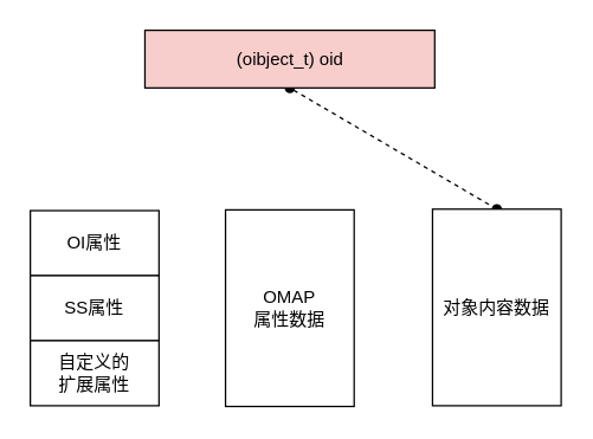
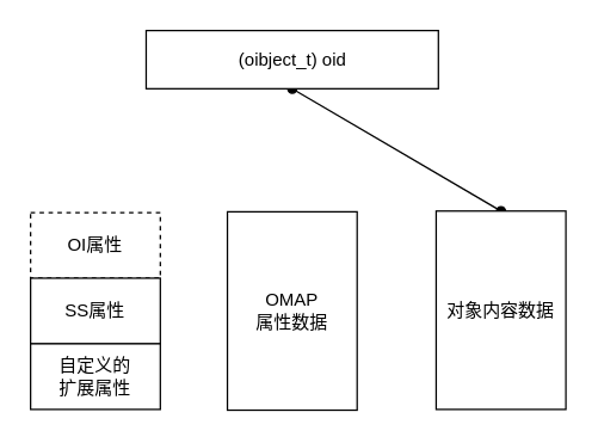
  <mxCell id="0" />
  <mxCell id="1" parent="0" />
- <mxCell id="2" style="edgeStyle=none;rounded=0;orthogonalLoop=1;jettySize=auto;html=1;exitX=0.5;exitY=1;exitDx=0;exitDy=0;entryX=0.5;entryY=0;entryDx=0;entryDy=0;dashed=1;endArrow=oval;endFill=1;startArrow=oval;startFill=1;" edge="1" parent="1" source="3" target="8"><mxGeometry relative="1" as="geometry" /></mxCell>
- <mxCell id="3" value="(oibject_t) oid" style="rounded=0;whiteSpace=wrap;html=1;fillColor=#f8cecc;" vertex="1" parent="1"><mxGeometry x="97.5" y="20" width="196" height="39" as="geometry" /></mxCell>
- <mxCell id="4" value="OI属性" style="rounded=0;whiteSpace=wrap;html=1;" vertex="1" parent="1"><mxGeometry x="20" y="142" width="87" height="44" as="geometry" /></mxCell>
+ <mxCell id="2" style="edgeStyle=none;rounded=0;orthogonalLoop=1;jettySize=auto;html=1;exitX=0.5;exitY=1;exitDx=0;exitDy=0;entryX=0.5;entryY=0;entryDx=0;entryDy=0;dashed=0;endArrow=oval;endFill=1;startArrow=oval;startFill=1;" edge="1" parent="1" source="3" target="8"><mxGeometry relative="1" as="geometry" /></mxCell>
+ <mxCell id="3" value="(oibject_t) oid" style="rounded=0;whiteSpace=wrap;html=1;" vertex="1" parent="1"><mxGeometry x="97.5" y="20" width="196" height="39" as="geometry" /></mxCell>
+ <mxCell id="4" value="OI属性" style="rounded=0;whiteSpace=wrap;html=1;dashed=1;" vertex="1" parent="1"><mxGeometry x="20" y="142" width="87" height="44" as="geometry" /></mxCell>
  <mxCell id="5" value="SS属性" style="rounded=0;whiteSpace=wrap;html=1;" vertex="1" parent="1"><mxGeometry x="20" y="186" width="87" height="44" as="geometry" /></mxCell>
  <mxCell id="6" value="自定义的&lt;br&gt;扩展属性" style="rounded=0;whiteSpace=wrap;html=1;" vertex="1" parent="1"><mxGeometry x="20" y="230" width="87" height="44" as="geometry" /></mxCell>
  <mxCell id="7" value="OMAP&lt;br&gt;属性数据" style="rounded=0;whiteSpace=wrap;html=1;" vertex="1" parent="1"><mxGeometry x="152" y="141.5" width="87" height="133" as="geometry" /></mxCell>
  <mxCell id="8" value="对象内容数据" style="rounded=0;whiteSpace=wrap;html=1;" vertex="1" parent="1"><mxGeometry x="292" y="141" width="87" height="133" as="geometry" /></mxCell>
